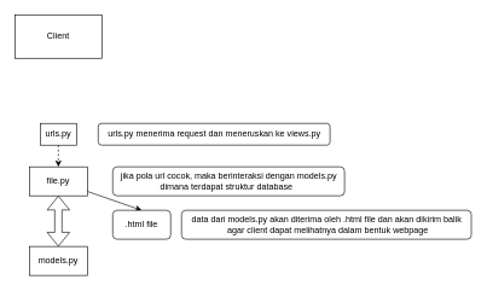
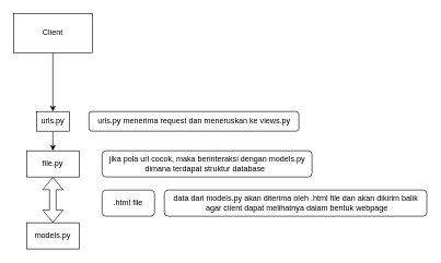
  <mxCell id="0" />
  <mxCell id="1" parent="0" />
+ <mxCell id="2" style="edgeStyle=none;html=1;entryX=0.5;entryY=0;entryDx=0;entryDy=0;" edge="1" parent="1" source="3" target="5"><mxGeometry relative="1" as="geometry" /></mxCell>
  <mxCell id="3" value="Client" style="rounded=0;whiteSpace=wrap;html=1;" vertex="1" parent="1"><mxGeometry x="20" y="20" width="120" height="60" as="geometry" /></mxCell>
- <mxCell id="4" style="edgeStyle=none;html=1;entryX=0.5;entryY=0;entryDx=0;entryDy=0;dashed=1;" edge="1" parent="1" source="5" target="7"><mxGeometry relative="1" as="geometry" /></mxCell>
+ <mxCell id="4" style="edgeStyle=none;html=1;entryX=0.5;entryY=0;entryDx=0;entryDy=0;" edge="1" parent="1" source="5" target="7"><mxGeometry relative="1" as="geometry" /></mxCell>
  <mxCell id="5" value="urls.py" style="rounded=0;whiteSpace=wrap;html=1;" vertex="1" parent="1"><mxGeometry x="55" y="170" width="50" height="30" as="geometry" /></mxCell>
- <mxCell id="6" style="edgeStyle=none;html=1;entryX=0.5;entryY=0;entryDx=0;entryDy=0;" edge="1" parent="1" source="7" target="10"><mxGeometry relative="1" as="geometry" /></mxCell>
  <mxCell id="7" value="file.py" style="rounded=0;whiteSpace=wrap;html=1;" vertex="1" parent="1"><mxGeometry x="40" y="230" width="80" height="40" as="geometry" /></mxCell>
  <mxCell id="8" value="models.py" style="rounded=0;whiteSpace=wrap;html=1;" vertex="1" parent="1"><mxGeometry x="40" y="340" width="80" height="40" as="geometry" /></mxCell>
  <mxCell id="9" value="" style="shape=flexArrow;endArrow=classic;startArrow=classic;html=1;entryX=0.5;entryY=1;entryDx=0;entryDy=0;" edge="1" parent="1" target="7"><mxGeometry width="100" height="100" relative="1" as="geometry"><mxPoint x="80" y="340" as="sourcePoint" /><mxPoint x="180" y="220" as="targetPoint" /></mxGeometry></mxCell>
  <mxCell id="10" value=".html file" style="whiteSpace=wrap;html=1;rounded=1;" vertex="1" parent="1"><mxGeometry x="155" y="290" width="80" height="40" as="geometry" /></mxCell>
  <mxCell id="11" value="urls.py menerima request dan meneruskan ke views.py" style="text;html=1;align=center;verticalAlign=middle;resizable=0;points=[];autosize=1;strokeColor=default;rounded=1;" vertex="1" parent="1"><mxGeometry x="135" y="170" width="320" height="30" as="geometry" /></mxCell>
  <mxCell id="12" value="jika pola url cocok, maka berinteraksi dengan models.py&lt;div&gt;dimana terdapat struktur database&amp;nbsp;&amp;nbsp;&lt;/div&gt;" style="text;html=1;align=center;verticalAlign=middle;resizable=0;points=[];autosize=1;strokeColor=default;rounded=1;" vertex="1" parent="1"><mxGeometry x="155" y="230" width="320" height="40" as="geometry" /></mxCell>
  <mxCell id="13" value="data dari models.py akan diterima oleh .html file dan akan dikirim balik&lt;div&gt;&amp;nbsp;agar client dapat melihatnya dalam bentuk webpage&lt;/div&gt;" style="text;html=1;align=center;verticalAlign=middle;resizable=0;points=[];autosize=1;strokeColor=default;rounded=1;" vertex="1" parent="1"><mxGeometry x="250" y="290" width="400" height="40" as="geometry" /></mxCell>
